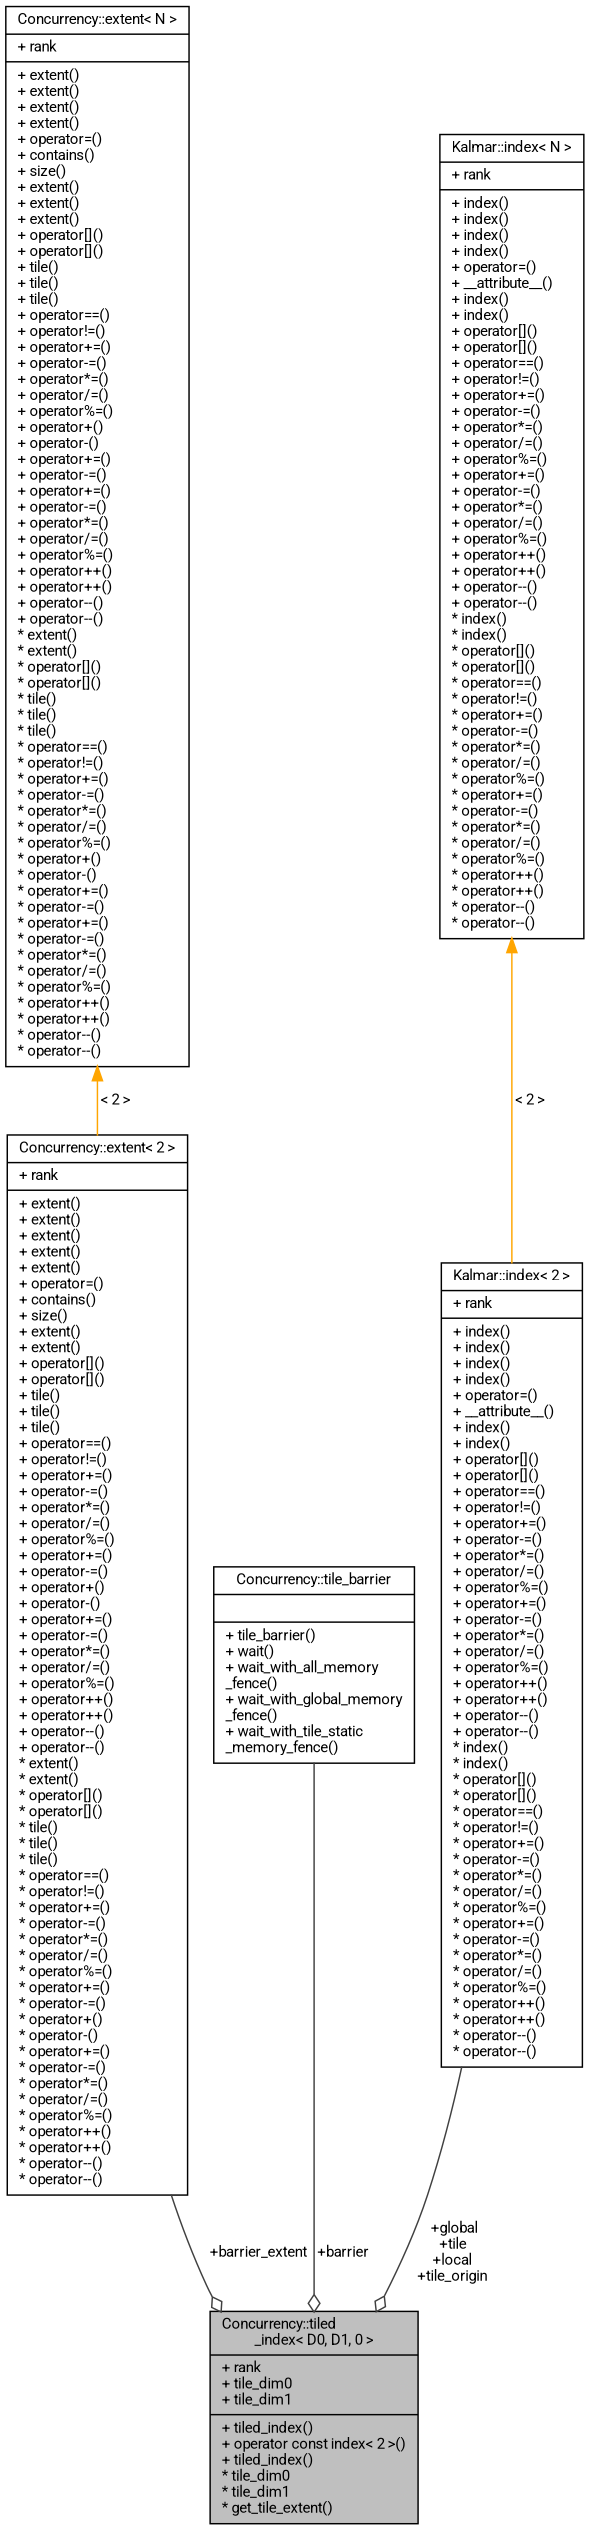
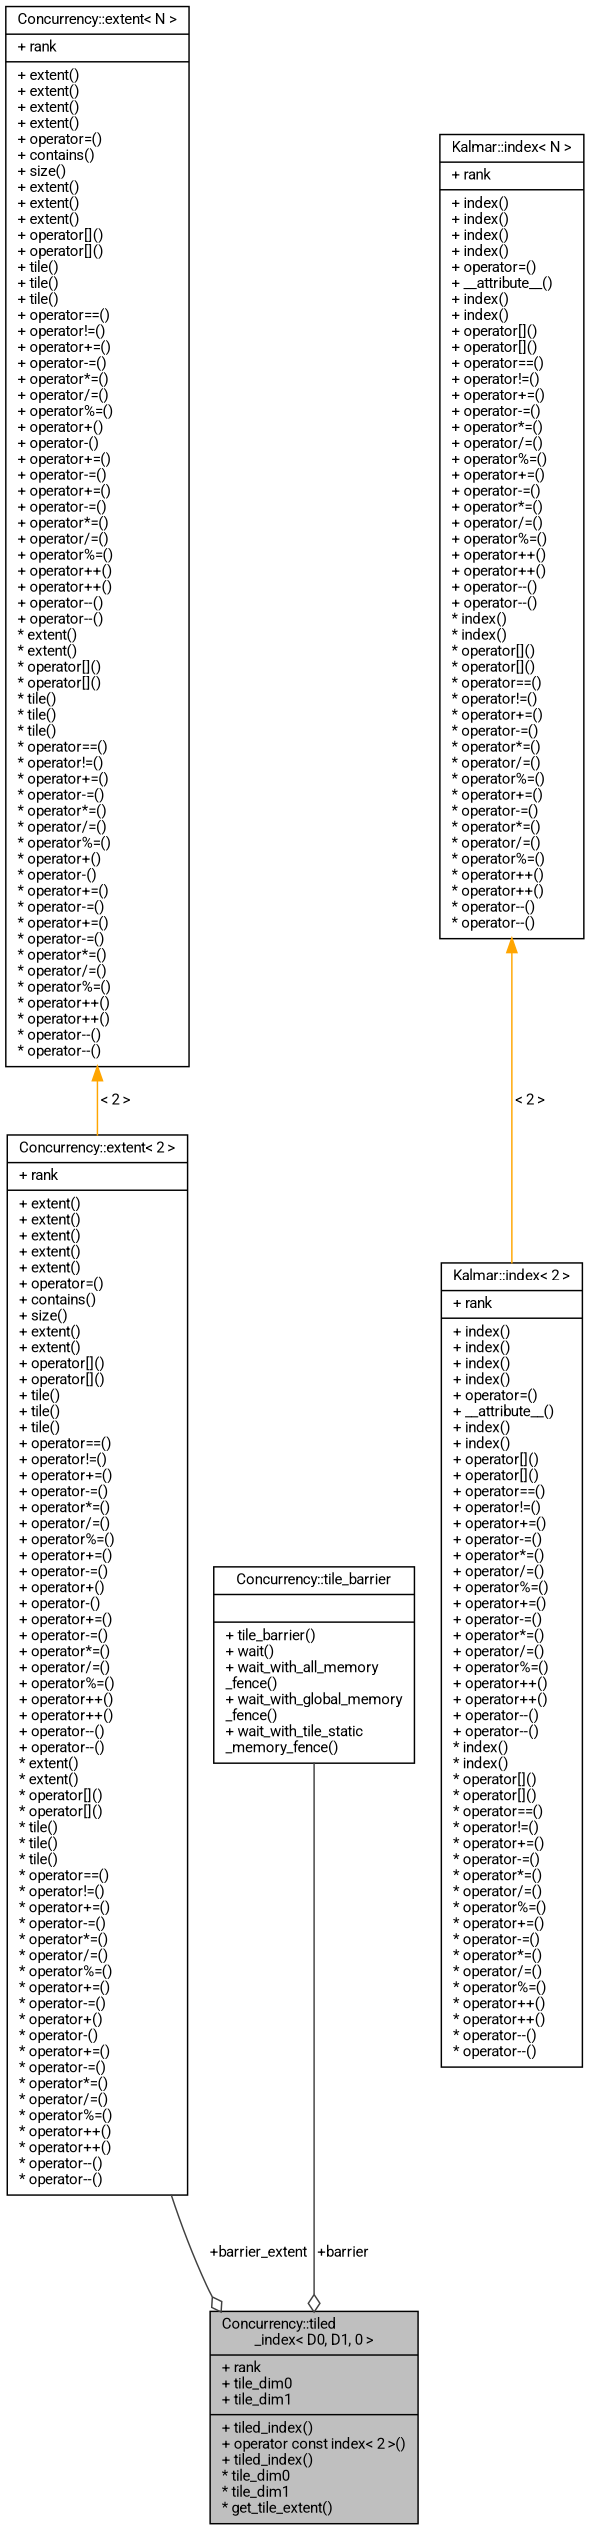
  digraph {
    fontname=Roboto
    node [color=black fillcolor=white fontname=Roboto fontsize=10 shape=record style=filled]
    edge [arrowhead=odiamond color=grey25 fontname=Roboto fontsize=10 labelfontname=Helvetica labelfontsize=10 style=solid]
    n1 [fillcolor=grey75 fontcolor=black height=0.2 label="{Concurrency::tiled\l_index\< D0, D1, 0 \>\n|+ rank\l+ tile_dim0\l+ tile_dim1\l|+ tiled_index()\l+ operator const index\< 2 \>()\l+ tiled_index()\l* tile_dim0\l* tile_dim1\l* get_tile_extent()\l}" width=0.4]
    n2 [height=0.2 label="{Concurrency::extent\< 2 \>\n|+ rank\l|+ extent()\l+ extent()\l+ extent()\l+ extent()\l+ extent()\l+ operator=()\l+ contains()\l+ size()\l+ extent()\l+ extent()\l+ operator[]()\l+ operator[]()\l+ tile()\l+ tile()\l+ tile()\l+ operator==()\l+ operator!=()\l+ operator+=()\l+ operator-=()\l+ operator*=()\l+ operator/=()\l+ operator%=()\l+ operator+=()\l+ operator-=()\l+ operator+()\l+ operator-()\l+ operator+=()\l+ operator-=()\l+ operator*=()\l+ operator/=()\l+ operator%=()\l+ operator++()\l+ operator++()\l+ operator--()\l+ operator--()\l* extent()\l* extent()\l* operator[]()\l* operator[]()\l* tile()\l* tile()\l* tile()\l* operator==()\l* operator!=()\l* operator+=()\l* operator-=()\l* operator*=()\l* operator/=()\l* operator%=()\l* operator+=()\l* operator-=()\l* operator+()\l* operator-()\l* operator+=()\l* operator-=()\l* operator*=()\l* operator/=()\l* operator%=()\l* operator++()\l* operator++()\l* operator--()\l* operator--()\l}" width=0.4]
    n3 [height=0.2 label="{Concurrency::extent\< N \>\n|+ rank\l|+ extent()\l+ extent()\l+ extent()\l+ extent()\l+ operator=()\l+ contains()\l+ size()\l+ extent()\l+ extent()\l+ extent()\l+ operator[]()\l+ operator[]()\l+ tile()\l+ tile()\l+ tile()\l+ operator==()\l+ operator!=()\l+ operator+=()\l+ operator-=()\l+ operator*=()\l+ operator/=()\l+ operator%=()\l+ operator+()\l+ operator-()\l+ operator+=()\l+ operator-=()\l+ operator+=()\l+ operator-=()\l+ operator*=()\l+ operator/=()\l+ operator%=()\l+ operator++()\l+ operator++()\l+ operator--()\l+ operator--()\l* extent()\l* extent()\l* operator[]()\l* operator[]()\l* tile()\l* tile()\l* tile()\l* operator==()\l* operator!=()\l* operator+=()\l* operator-=()\l* operator*=()\l* operator/=()\l* operator%=()\l* operator+()\l* operator-()\l* operator+=()\l* operator-=()\l* operator+=()\l* operator-=()\l* operator*=()\l* operator/=()\l* operator%=()\l* operator++()\l* operator++()\l* operator--()\l* operator--()\l}" width=0.4]
    n4 [height=0.2 label="{Concurrency::tile_barrier\n||+ tile_barrier()\l+ wait()\l+ wait_with_all_memory\l_fence()\l+ wait_with_global_memory\l_fence()\l+ wait_with_tile_static\l_memory_fence()\l}" width=0.4]
    n5 [height=0.2 label="{Kalmar::index\< 2 \>\n|+ rank\l|+ index()\l+ index()\l+ index()\l+ index()\l+ operator=()\l+ __attribute__()\l+ index()\l+ index()\l+ operator[]()\l+ operator[]()\l+ operator==()\l+ operator!=()\l+ operator+=()\l+ operator-=()\l+ operator*=()\l+ operator/=()\l+ operator%=()\l+ operator+=()\l+ operator-=()\l+ operator*=()\l+ operator/=()\l+ operator%=()\l+ operator++()\l+ operator++()\l+ operator--()\l+ operator--()\l* index()\l* index()\l* operator[]()\l* operator[]()\l* operator==()\l* operator!=()\l* operator+=()\l* operator-=()\l* operator*=()\l* operator/=()\l* operator%=()\l* operator+=()\l* operator-=()\l* operator*=()\l* operator/=()\l* operator%=()\l* operator++()\l* operator++()\l* operator--()\l* operator--()\l}" width=0.4]
    n6 [height=0.2 label="{Kalmar::index\< N \>\n|+ rank\l|+ index()\l+ index()\l+ index()\l+ index()\l+ operator=()\l+ __attribute__()\l+ index()\l+ index()\l+ operator[]()\l+ operator[]()\l+ operator==()\l+ operator!=()\l+ operator+=()\l+ operator-=()\l+ operator*=()\l+ operator/=()\l+ operator%=()\l+ operator+=()\l+ operator-=()\l+ operator*=()\l+ operator/=()\l+ operator%=()\l+ operator++()\l+ operator++()\l+ operator--()\l+ operator--()\l* index()\l* index()\l* operator[]()\l* operator[]()\l* operator==()\l* operator!=()\l* operator+=()\l* operator-=()\l* operator*=()\l* operator/=()\l* operator%=()\l* operator+=()\l* operator-=()\l* operator*=()\l* operator/=()\l* operator%=()\l* operator++()\l* operator++()\l* operator--()\l* operator--()\l}" width=0.4]
    n2 -> n1 [label=" +barrier_extent"]
    n3 -> n2 [color=orange dir=back label=" \< 2 \>" arrowhead=""]
    n4 -> n1 [label=" +barrier"]
-   n5 -> n1 [label=" +global\n+tile\n+local\n+tile_origin"]
    n6 -> n5 [color=orange dir=back label=" \< 2 \>" arrowhead=""]
  }
